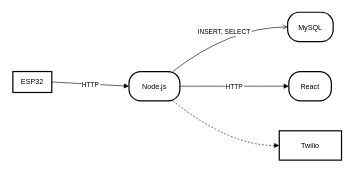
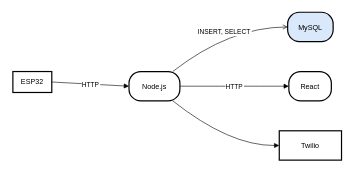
  <mxCell id="0" />
  <mxCell id="1" parent="0" />
  <mxCell id="2" value="ESP32" style="whiteSpace=wrap;strokeWidth=2;" vertex="1" parent="1"><mxGeometry x="20" y="119" width="65" height="35" as="geometry" /></mxCell>
  <mxCell id="3" value="Node.js" style="rounded=1;arcSize=40;strokeWidth=2" vertex="1" parent="1"><mxGeometry x="214" y="119" width="85" height="49" as="geometry" /></mxCell>
- <mxCell id="4" value="MySQL" style="rounded=1;arcSize=40;strokeWidth=2" vertex="1" parent="1"><mxGeometry x="479" y="20" width="76" height="49" as="geometry" /></mxCell>
+ <mxCell id="4" value="MySQL" style="rounded=1;arcSize=40;strokeWidth=2;fillColor=#dae8fc;" vertex="1" parent="1"><mxGeometry x="479" y="20" width="76" height="49" as="geometry" /></mxCell>
  <mxCell id="5" value="React" style="rounded=1;arcSize=40;strokeWidth=2" vertex="1" parent="1"><mxGeometry x="481" y="119" width="71" height="49" as="geometry" /></mxCell>
  <mxCell id="6" value="Twilio" style="whiteSpace=wrap;strokeWidth=2;" vertex="1" parent="1"><mxGeometry x="465" y="218" width="104" height="49" as="geometry" /></mxCell>
  <mxCell id="7" value="HTTP" style="curved=1;startArrow=none;endArrow=block;exitX=1;exitY=0.5;entryX=0;entryY=0.5;" edge="1" parent="1" source="2" target="3"><mxGeometry relative="1" as="geometry"><Array as="points" /></mxGeometry></mxCell>
  <mxCell id="8" value="INSERT, SELECT" style="curved=1;startArrow=none;endArrow=open;exitX=0.86;exitY=0;entryX=-0.01;entryY=0.5;" edge="1" parent="1" source="3" target="4"><mxGeometry relative="1" as="geometry"><Array as="points"><mxPoint x="382" y="45" /></Array></mxGeometry></mxCell>
  <mxCell id="9" value="HTTP" style="curved=1;startArrow=none;endArrow=block;exitX=1;exitY=0.5;entryX=0;entryY=0.5;" edge="1" parent="1" source="3" target="5"><mxGeometry relative="1" as="geometry"><Array as="points" /></mxGeometry></mxCell>
- <mxCell id="10" value="" style="curved=1;startArrow=none;endArrow=block;exitX=0.86;exitY=1;entryX=0;entryY=0.5;dashed=1;" edge="1" parent="1" source="3" target="6"><mxGeometry relative="1" as="geometry"><Array as="points"><mxPoint x="382" y="243" /></Array></mxGeometry></mxCell>
+ <mxCell id="10" value="" style="curved=1;startArrow=none;endArrow=block;exitX=0.86;exitY=1;entryX=0;entryY=0.5;" edge="1" parent="1" source="3" target="6"><mxGeometry relative="1" as="geometry"><Array as="points"><mxPoint x="382" y="243" /></Array></mxGeometry></mxCell>
